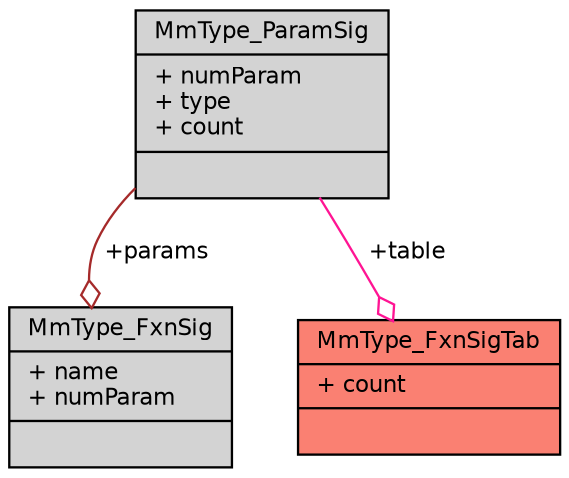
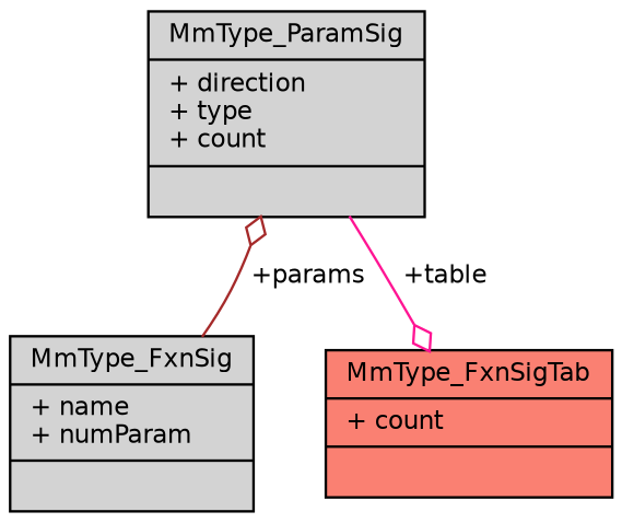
  digraph {
    node [color=black fillcolor=lightgrey fontname=Helvetica fontsize=10 shape=record style=filled]
    edge [arrowhead=odiamond fontname=Helvetica fontsize=10 labelfontname=Helvetica labelfontsize=10 style=solid]
    n1 [fillcolor=salmon fontcolor=black height=0.2 label="{MmType_FxnSigTab\n|+ count\l|}" width=0.4]
    n2 [height=0.2 label="{MmType_FxnSig\n|+ name\l+ numParam\l|}" width=0.4]
-   n3 [height=0.2 label="{MmType_ParamSig\n|+ numParam\l+ type\l+ count\l|}" width=0.4]
+   n3 [height=0.2 label="{MmType_ParamSig\n|+ direction\l+ type\l+ count\l|}" width=0.4]
    n3 -> n1 [color=deeppink label=" +table"]
-   n3 -> n2 [color=brown label=" +params"]
+   n2 -> n3 [color=brown label=" +params"]
  }
